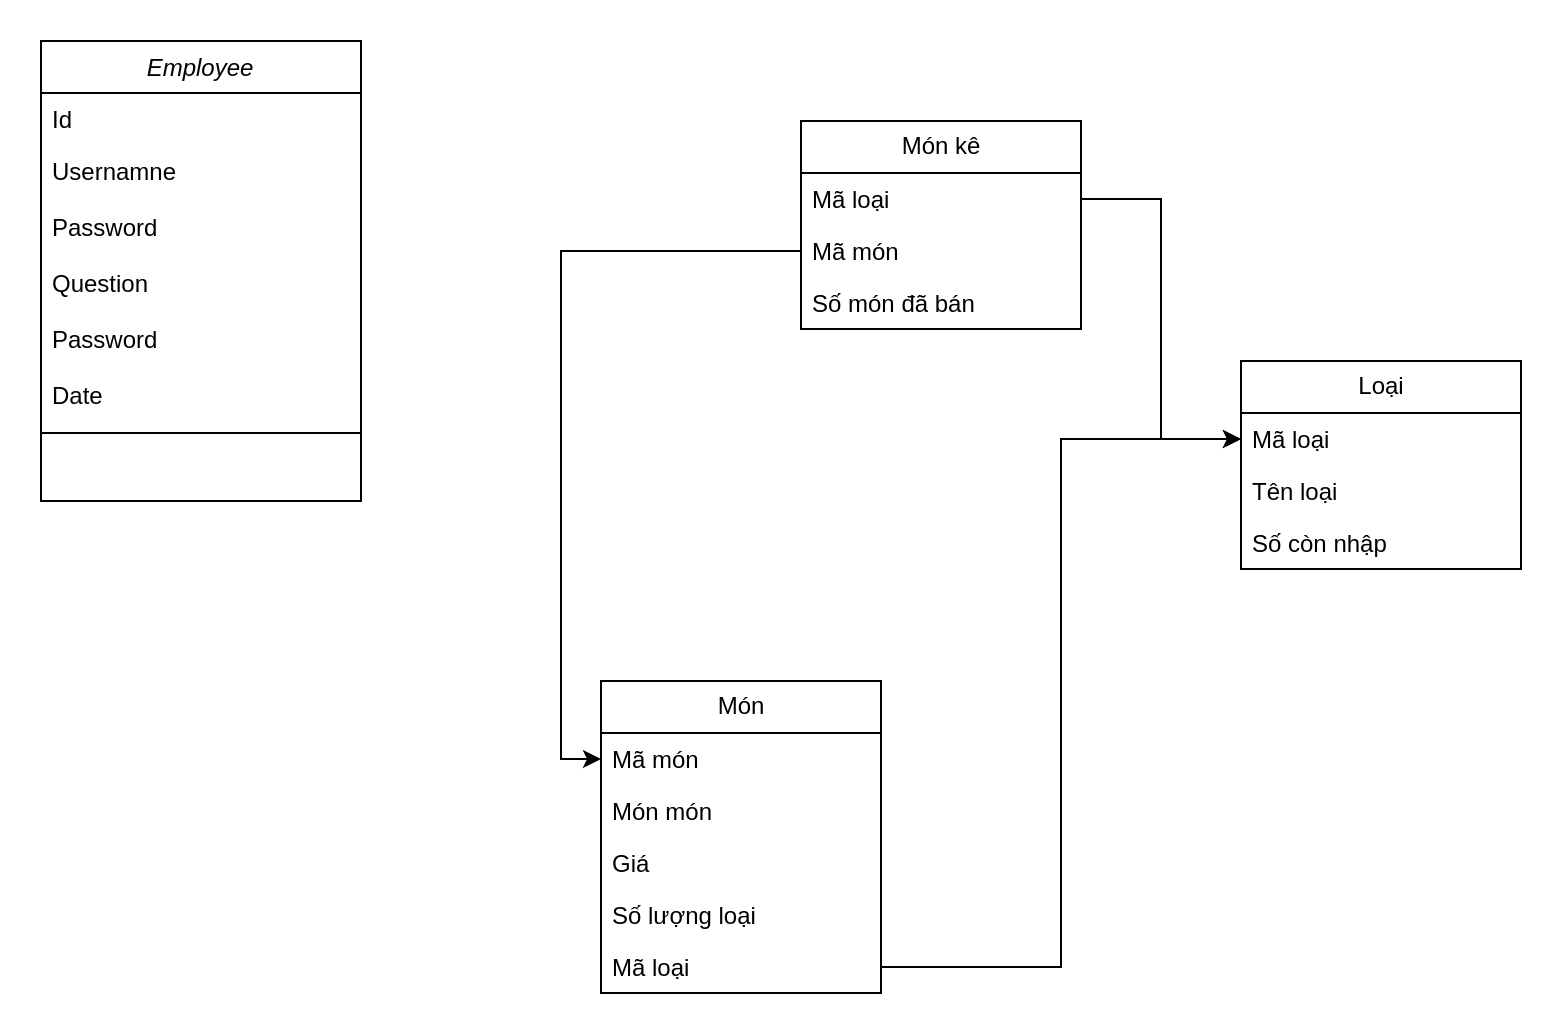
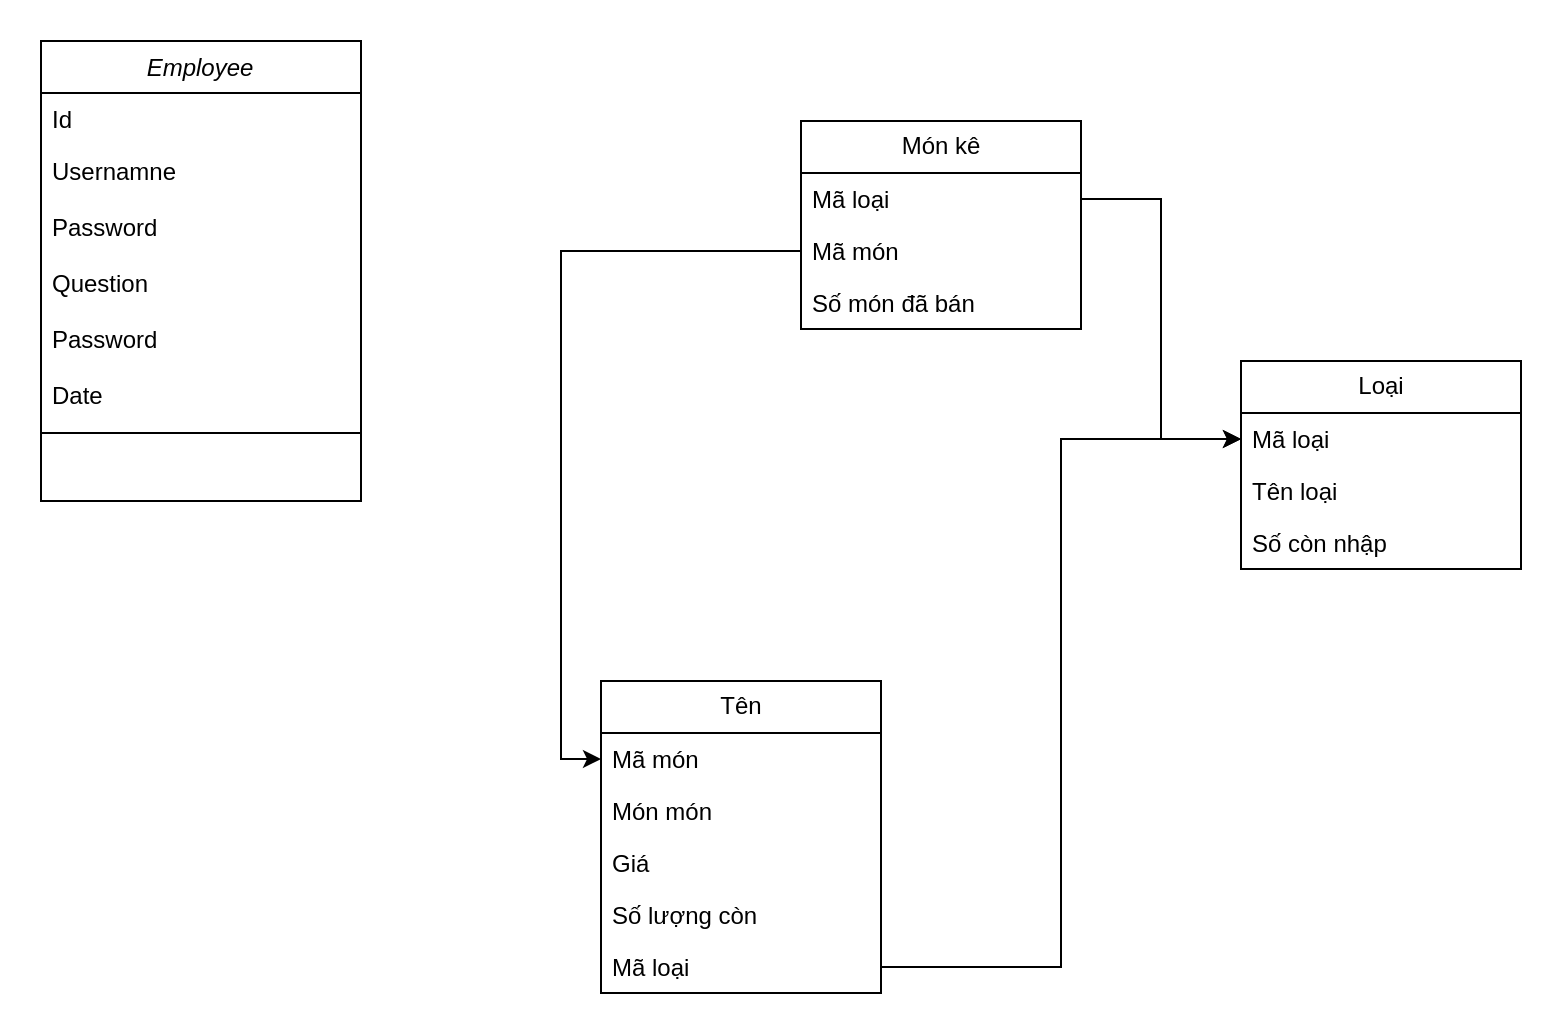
  <mxCell id="0" />
  <mxCell id="1" parent="0" />
  <mxCell id="2" value="Employee" style="swimlane;fontStyle=2;align=center;verticalAlign=top;childLayout=stackLayout;horizontal=1;startSize=26;horizontalStack=0;resizeParent=1;resizeLast=0;collapsible=1;marginBottom=0;rounded=0;shadow=0;strokeWidth=1;" parent="1" vertex="1"><mxGeometry x="20" y="20" width="160" height="230" as="geometry"><mxRectangle x="150" y="90" width="160" height="26" as="alternateBounds" /></mxGeometry></mxCell>
  <mxCell id="3" value="Id" style="text;align=left;verticalAlign=top;spacingLeft=4;spacingRight=4;overflow=hidden;rotatable=0;points=[[0,0.5],[1,0.5]];portConstraint=eastwest;" parent="2" vertex="1"><mxGeometry y="26" width="160" height="26" as="geometry" /></mxCell>
  <mxCell id="4" value="Usernamne&#10;&#10;" style="text;align=left;verticalAlign=top;spacingLeft=4;spacingRight=4;overflow=hidden;rotatable=0;points=[[0,0.5],[1,0.5]];portConstraint=eastwest;rounded=0;shadow=0;html=0;" parent="2" vertex="1"><mxGeometry y="52" width="160" height="28" as="geometry" /></mxCell>
  <mxCell id="5" value="Password&#10;&#10;" style="text;align=left;verticalAlign=top;spacingLeft=4;spacingRight=4;overflow=hidden;rotatable=0;points=[[0,0.5],[1,0.5]];portConstraint=eastwest;rounded=0;shadow=0;html=0;" vertex="1" parent="2"><mxGeometry y="80" width="160" height="28" as="geometry" /></mxCell>
  <mxCell id="6" value="Question" style="text;align=left;verticalAlign=top;spacingLeft=4;spacingRight=4;overflow=hidden;rotatable=0;points=[[0,0.5],[1,0.5]];portConstraint=eastwest;rounded=0;shadow=0;html=0;" vertex="1" parent="2"><mxGeometry y="108" width="160" height="28" as="geometry" /></mxCell>
  <mxCell id="7" value="Password&#10;&#10;" style="text;align=left;verticalAlign=top;spacingLeft=4;spacingRight=4;overflow=hidden;rotatable=0;points=[[0,0.5],[1,0.5]];portConstraint=eastwest;rounded=0;shadow=0;html=0;" vertex="1" parent="2"><mxGeometry y="136" width="160" height="28" as="geometry" /></mxCell>
  <mxCell id="8" value="Date" style="text;align=left;verticalAlign=top;spacingLeft=4;spacingRight=4;overflow=hidden;rotatable=0;points=[[0,0.5],[1,0.5]];portConstraint=eastwest;rounded=0;shadow=0;html=0;" vertex="1" parent="2"><mxGeometry y="164" width="160" height="28" as="geometry" /></mxCell>
  <mxCell id="9" value="" style="line;html=1;strokeWidth=1;align=left;verticalAlign=middle;spacingTop=-1;spacingLeft=3;spacingRight=3;rotatable=0;labelPosition=right;points=[];portConstraint=eastwest;" parent="2" vertex="1"><mxGeometry y="192" width="160" height="8" as="geometry" /></mxCell>
- <mxCell id="10" value="Món" style="swimlane;fontStyle=0;childLayout=stackLayout;horizontal=1;startSize=26;fillColor=none;horizontalStack=0;resizeParent=1;resizeParentMax=0;resizeLast=0;collapsible=1;marginBottom=0;html=1;" vertex="1" parent="1"><mxGeometry x="300" y="340" width="140" height="156" as="geometry" /></mxCell>
+ <mxCell id="10" value="Tên" style="swimlane;fontStyle=0;childLayout=stackLayout;horizontal=1;startSize=26;fillColor=none;horizontalStack=0;resizeParent=1;resizeParentMax=0;resizeLast=0;collapsible=1;marginBottom=0;html=1;" vertex="1" parent="1"><mxGeometry x="300" y="340" width="140" height="156" as="geometry" /></mxCell>
  <mxCell id="11" value="Mã món" style="text;strokeColor=none;fillColor=none;align=left;verticalAlign=top;spacingLeft=4;spacingRight=4;overflow=hidden;rotatable=0;points=[[0,0.5],[1,0.5]];portConstraint=eastwest;whiteSpace=wrap;html=1;" vertex="1" parent="10"><mxGeometry y="26" width="140" height="26" as="geometry" /></mxCell>
  <mxCell id="12" value="Món món" style="text;strokeColor=none;fillColor=none;align=left;verticalAlign=top;spacingLeft=4;spacingRight=4;overflow=hidden;rotatable=0;points=[[0,0.5],[1,0.5]];portConstraint=eastwest;whiteSpace=wrap;html=1;" vertex="1" parent="10"><mxGeometry y="52" width="140" height="26" as="geometry" /></mxCell>
  <mxCell id="13" value="Giá" style="text;strokeColor=none;fillColor=none;align=left;verticalAlign=top;spacingLeft=4;spacingRight=4;overflow=hidden;rotatable=0;points=[[0,0.5],[1,0.5]];portConstraint=eastwest;whiteSpace=wrap;html=1;" vertex="1" parent="10"><mxGeometry y="78" width="140" height="26" as="geometry" /></mxCell>
- <mxCell id="14" value="Số lượng loại" style="text;strokeColor=none;fillColor=none;align=left;verticalAlign=top;spacingLeft=4;spacingRight=4;overflow=hidden;rotatable=0;points=[[0,0.5],[1,0.5]];portConstraint=eastwest;whiteSpace=wrap;html=1;" vertex="1" parent="10"><mxGeometry y="104" width="140" height="26" as="geometry" /></mxCell>
+ <mxCell id="14" value="Số lượng còn" style="text;strokeColor=none;fillColor=none;align=left;verticalAlign=top;spacingLeft=4;spacingRight=4;overflow=hidden;rotatable=0;points=[[0,0.5],[1,0.5]];portConstraint=eastwest;whiteSpace=wrap;html=1;" vertex="1" parent="10"><mxGeometry y="104" width="140" height="26" as="geometry" /></mxCell>
  <mxCell id="15" value="Mã loại" style="text;strokeColor=none;fillColor=none;align=left;verticalAlign=top;spacingLeft=4;spacingRight=4;overflow=hidden;rotatable=0;points=[[0,0.5],[1,0.5]];portConstraint=eastwest;whiteSpace=wrap;html=1;" vertex="1" parent="10"><mxGeometry y="130" width="140" height="26" as="geometry" /></mxCell>
  <mxCell id="16" value="Loại" style="swimlane;fontStyle=0;childLayout=stackLayout;horizontal=1;startSize=26;fillColor=none;horizontalStack=0;resizeParent=1;resizeParentMax=0;resizeLast=0;collapsible=1;marginBottom=0;html=1;" vertex="1" parent="1"><mxGeometry x="620" y="180" width="140" height="104" as="geometry" /></mxCell>
  <mxCell id="17" value="Mã loại" style="text;strokeColor=none;fillColor=none;align=left;verticalAlign=top;spacingLeft=4;spacingRight=4;overflow=hidden;rotatable=0;points=[[0,0.5],[1,0.5]];portConstraint=eastwest;whiteSpace=wrap;html=1;" vertex="1" parent="16"><mxGeometry y="26" width="140" height="26" as="geometry" /></mxCell>
  <mxCell id="18" value="Tên loại" style="text;strokeColor=none;fillColor=none;align=left;verticalAlign=top;spacingLeft=4;spacingRight=4;overflow=hidden;rotatable=0;points=[[0,0.5],[1,0.5]];portConstraint=eastwest;whiteSpace=wrap;html=1;" vertex="1" parent="16"><mxGeometry y="52" width="140" height="26" as="geometry" /></mxCell>
  <mxCell id="19" value="Số còn nhập" style="text;strokeColor=none;fillColor=none;align=left;verticalAlign=top;spacingLeft=4;spacingRight=4;overflow=hidden;rotatable=0;points=[[0,0.5],[1,0.5]];portConstraint=eastwest;whiteSpace=wrap;html=1;" vertex="1" parent="16"><mxGeometry y="78" width="140" height="26" as="geometry" /></mxCell>
  <mxCell id="20" style="edgeStyle=orthogonalEdgeStyle;rounded=0;orthogonalLoop=1;jettySize=auto;html=1;entryX=0;entryY=0.5;entryDx=0;entryDy=0;" edge="1" parent="1" source="15" target="17"><mxGeometry relative="1" as="geometry" /></mxCell>
  <mxCell id="21" value="Món kê" style="swimlane;fontStyle=0;childLayout=stackLayout;horizontal=1;startSize=26;fillColor=none;horizontalStack=0;resizeParent=1;resizeParentMax=0;resizeLast=0;collapsible=1;marginBottom=0;html=1;" vertex="1" parent="1"><mxGeometry x="400" y="60" width="140" height="104" as="geometry" /></mxCell>
  <mxCell id="22" value="Mã loại" style="text;strokeColor=none;fillColor=none;align=left;verticalAlign=top;spacingLeft=4;spacingRight=4;overflow=hidden;rotatable=0;points=[[0,0.5],[1,0.5]];portConstraint=eastwest;whiteSpace=wrap;html=1;" vertex="1" parent="21"><mxGeometry y="26" width="140" height="26" as="geometry" /></mxCell>
  <mxCell id="23" value="Mã món" style="text;strokeColor=none;fillColor=none;align=left;verticalAlign=top;spacingLeft=4;spacingRight=4;overflow=hidden;rotatable=0;points=[[0,0.5],[1,0.5]];portConstraint=eastwest;whiteSpace=wrap;html=1;" vertex="1" parent="21"><mxGeometry y="52" width="140" height="26" as="geometry" /></mxCell>
  <mxCell id="24" value="Số món đã bán" style="text;strokeColor=none;fillColor=none;align=left;verticalAlign=top;spacingLeft=4;spacingRight=4;overflow=hidden;rotatable=0;points=[[0,0.5],[1,0.5]];portConstraint=eastwest;whiteSpace=wrap;html=1;" vertex="1" parent="21"><mxGeometry y="78" width="140" height="26" as="geometry" /></mxCell>
  <mxCell id="25" style="edgeStyle=orthogonalEdgeStyle;rounded=0;orthogonalLoop=1;jettySize=auto;html=1;entryX=0;entryY=0.5;entryDx=0;entryDy=0;" edge="1" parent="1" source="23" target="11"><mxGeometry relative="1" as="geometry" /></mxCell>
  <mxCell id="26" style="edgeStyle=orthogonalEdgeStyle;rounded=0;orthogonalLoop=1;jettySize=auto;html=1;entryX=0;entryY=0.5;entryDx=0;entryDy=0;" edge="1" parent="1" source="22" target="17"><mxGeometry relative="1" as="geometry" /></mxCell>
